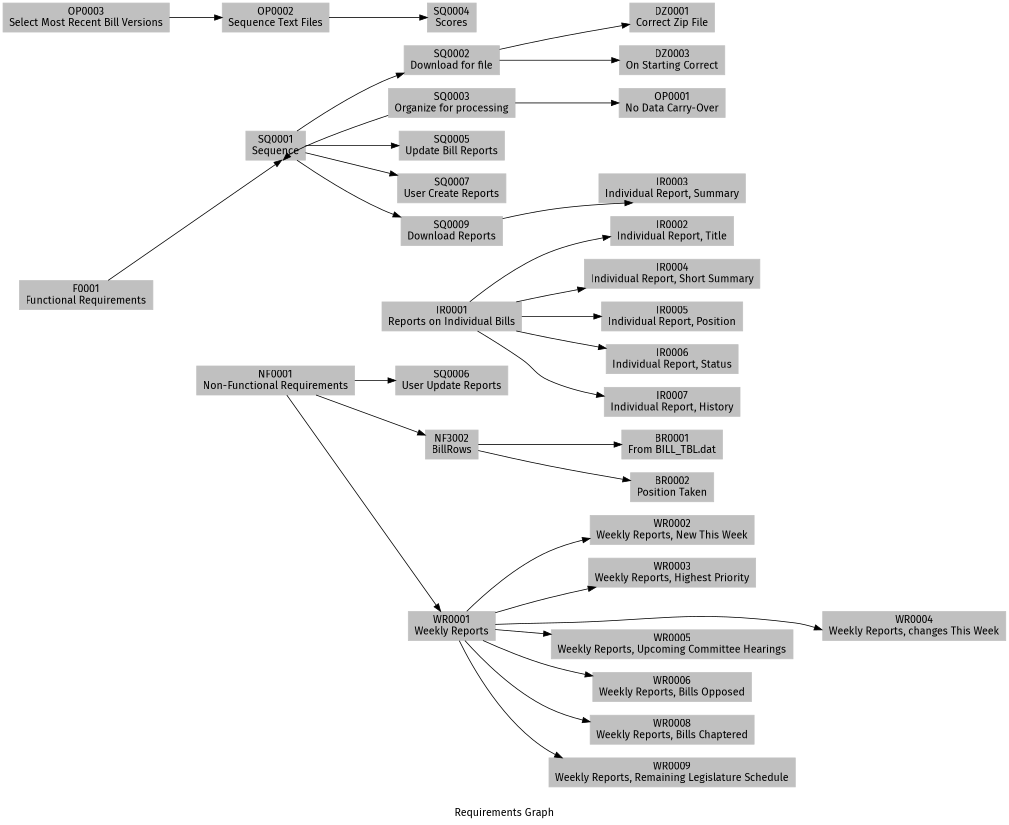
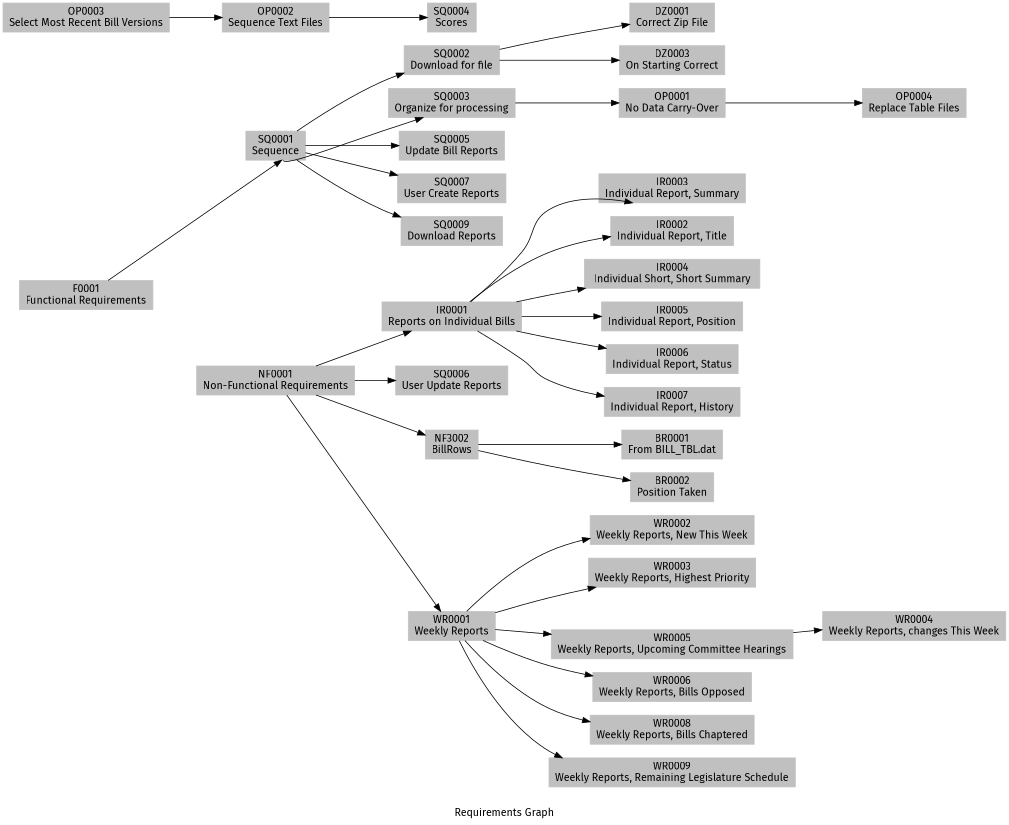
  digraph {
    fontname="Fira Sans"
    label="Requirements Graph"
    rankdir=LR
    node [color=gray fontname="Fira Sans" shape=rectangle style=filled]
    edge [fontname="Fira Sans" samehead=h1]
    n1 [label="F0001\nFunctional Requirements"]
    n2 [label="SQ0001\nSequence"]
    n3 [label="NF0001\nNon-Functional Requirements"]
    n4 [label="SQ0002\nDownload for file"]
    n5 [label="SQ0003\nOrganize for processing"]
    n6 [label="SQ0005\nUpdate Bill Reports"]
    n7 [label="SQ0007\nUser Create Reports"]
    n8 [label="SQ0009\nDownload Reports"]
    n9 [label="SQ0006\nUser Update Reports"]
    n10 [label="NF3002\nBillRows"]
    n11 [label="IR0001\nReports on Individual Bills"]
    n12 [label="WR0001\nWeekly Reports"]
    n13 [label="DZ0001\nCorrect Zip File"]
    n14 [label="DZ0003\nOn Starting Correct"]
    n15 [label="OP0001\nNo Data Carry-Over"]
+   n16 [label="OP0004\nReplace Table Files"]
    n17 [label="SQ0004\nScores"]
    n18 [label="OP0002\nSequence Text Files"]
    n19 [label="OP0003\nSelect Most Recent Bill Versions"]
    n20 [label="BR0001\nFrom BILL_TBL.dat"]
    n21 [label="BR0002\nPosition Taken"]
    n22 [label="IR0002\nIndividual Report, Title"]
    n23 [label="IR0003\nIndividual Report, Summary"]
-   n24 [label="IR0004\nIndividual Report, Short Summary"]
+   n24 [label="IR0004\nIndividual Short, Short Summary"]
    n25 [label="IR0005\nIndividual Report, Position"]
    n26 [label="IR0006\nIndividual Report, Status"]
    n27 [label="IR0007\nIndividual Report, History"]
    n28 [label="WR0002\nWeekly Reports, New This Week"]
    n29 [label="WR0003\nWeekly Reports, Highest Priority"]
    n30 [label="WR0004\nWeekly Reports, changes This Week"]
    n31 [label="WR0005\nWeekly Reports, Upcoming Committee Hearings"]
    n32 [label="WR0006\nWeekly Reports, Bills Opposed"]
    n33 [label="WR0008\nWeekly Reports, Bills Chaptered"]
    n34 [label="WR0009\nWeekly Reports, Remaining Legislature Schedule"]
    n1 -> n2
    n1 -> n3 [style=invis]
    n2 -> n4
-   n5 -> n2
+   n2 -> n5
    n2 -> n6
    n2 -> n7
    n2 -> n8
    n3 -> n9
    n3 -> n10
+   n3 -> n11
    n3 -> n12
    n4 -> n13
    n4 -> n14
    n5 -> n15
    n10 -> n20
    n10 -> n21
    n11 -> n22
-   n8 -> n23
+   n11 -> n23
    n11 -> n24
    n11 -> n25
    n11 -> n26
    n11 -> n27
    n12 -> n28
    n12 -> n29
-   n12 -> n30
+   n31 -> n30
    n12 -> n31
    n12 -> n32
    n12 -> n33
    n12 -> n34
+   n15 -> n16
    n18 -> n17
    n19 -> n18
  }
